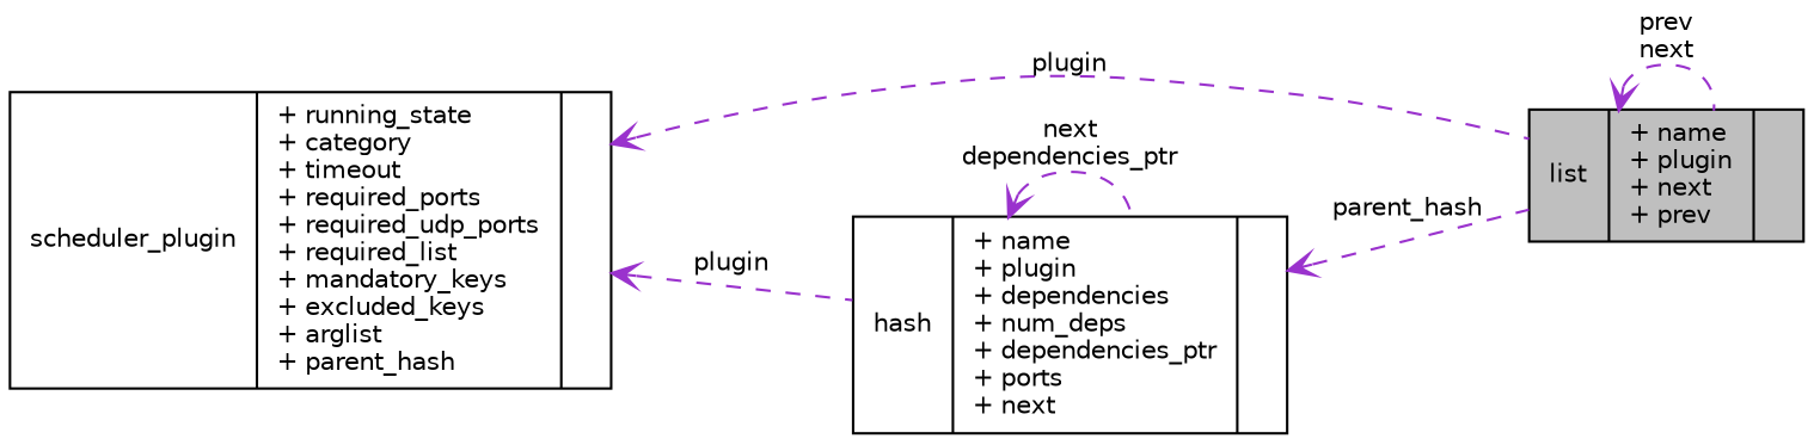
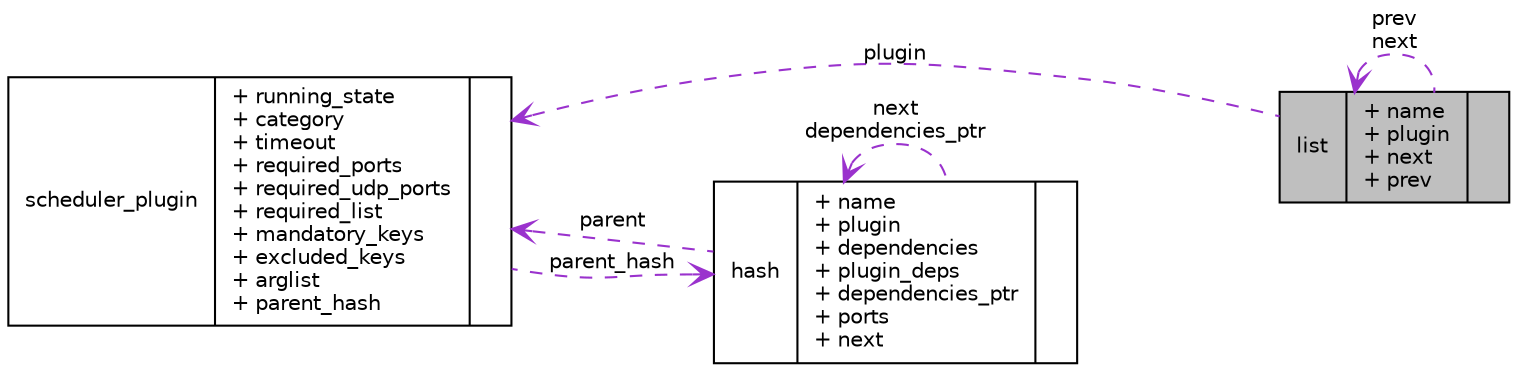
  digraph {
    fontname="DejaVu Sans"
    rankdir=LR
    node [color=black fontname="DejaVu Sans" fontsize=10 shape=record]
    edge [arrowtail=open color=darkorchid3 dir=back fontname="DejaVu Sans" fontsize=10 labelfontname=FreeSans labelfontsize=10 style=dashed]
    n1 [fillcolor=grey75 fontcolor=black height=0.2 label="{list\n|+ name\l+ plugin\l+ next\l+ prev\l|}" style=filled width=0.4]
    n2 [height=0.2 label="{scheduler_plugin\n|+ running_state\l+ category\l+ timeout\l+ required_ports\l+ required_udp_ports\l+ required_list\l+ mandatory_keys\l+ excluded_keys\l+ arglist\l+ parent_hash\l|}" width=0.4]
-   n3 [height=0.2 label="{hash\n|+ name\l+ plugin\l+ dependencies\l+ num_deps\l+ dependencies_ptr\l+ ports\l+ next\l|}" width=0.4]
+   n3 [height=0.2 label="{hash\n|+ name\l+ plugin\l+ dependencies\l+ plugin_deps\l+ dependencies_ptr\l+ ports\l+ next\l|}" width=0.4]
    n1 -> n1 [label="prev\nnext"]
    n2 -> n1 [label=plugin]
-   n2 -> n3 [label=plugin]
-   n3 -> n1 [label=parent_hash]
+   n2 -> n3 [label=parent]
+   n3 -> n2 [label=parent_hash]
    n3 -> n3 [label="next\ndependencies_ptr"]
  }
